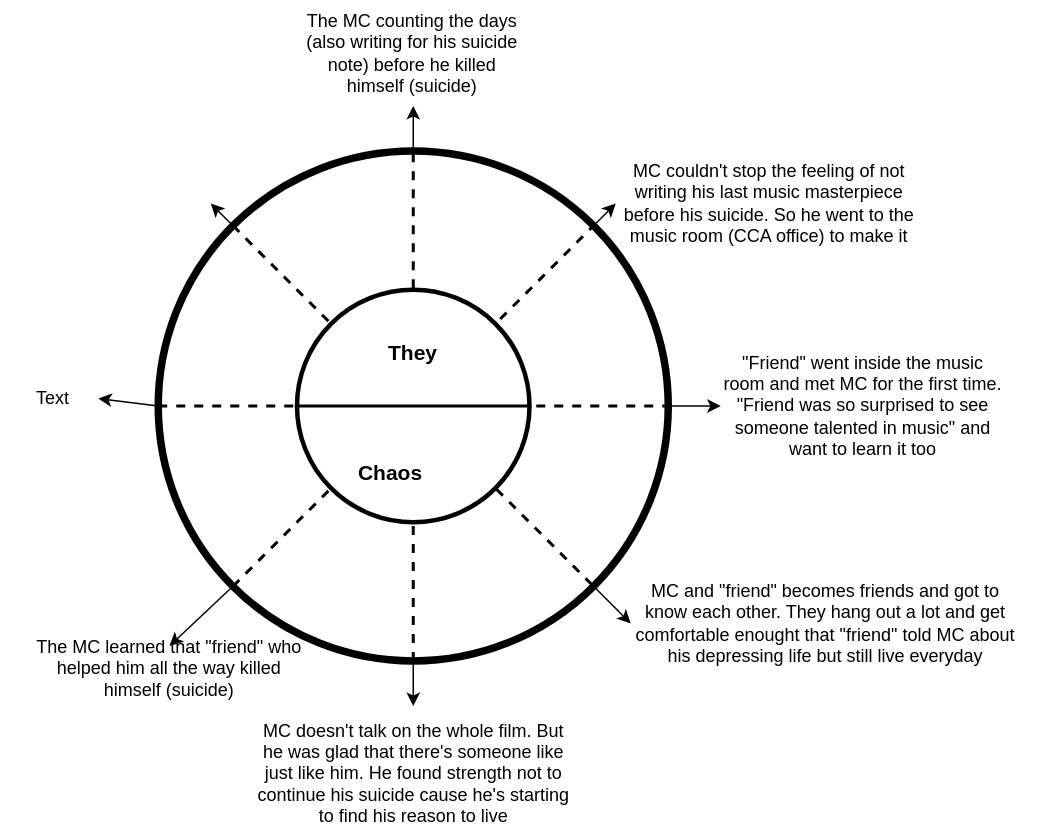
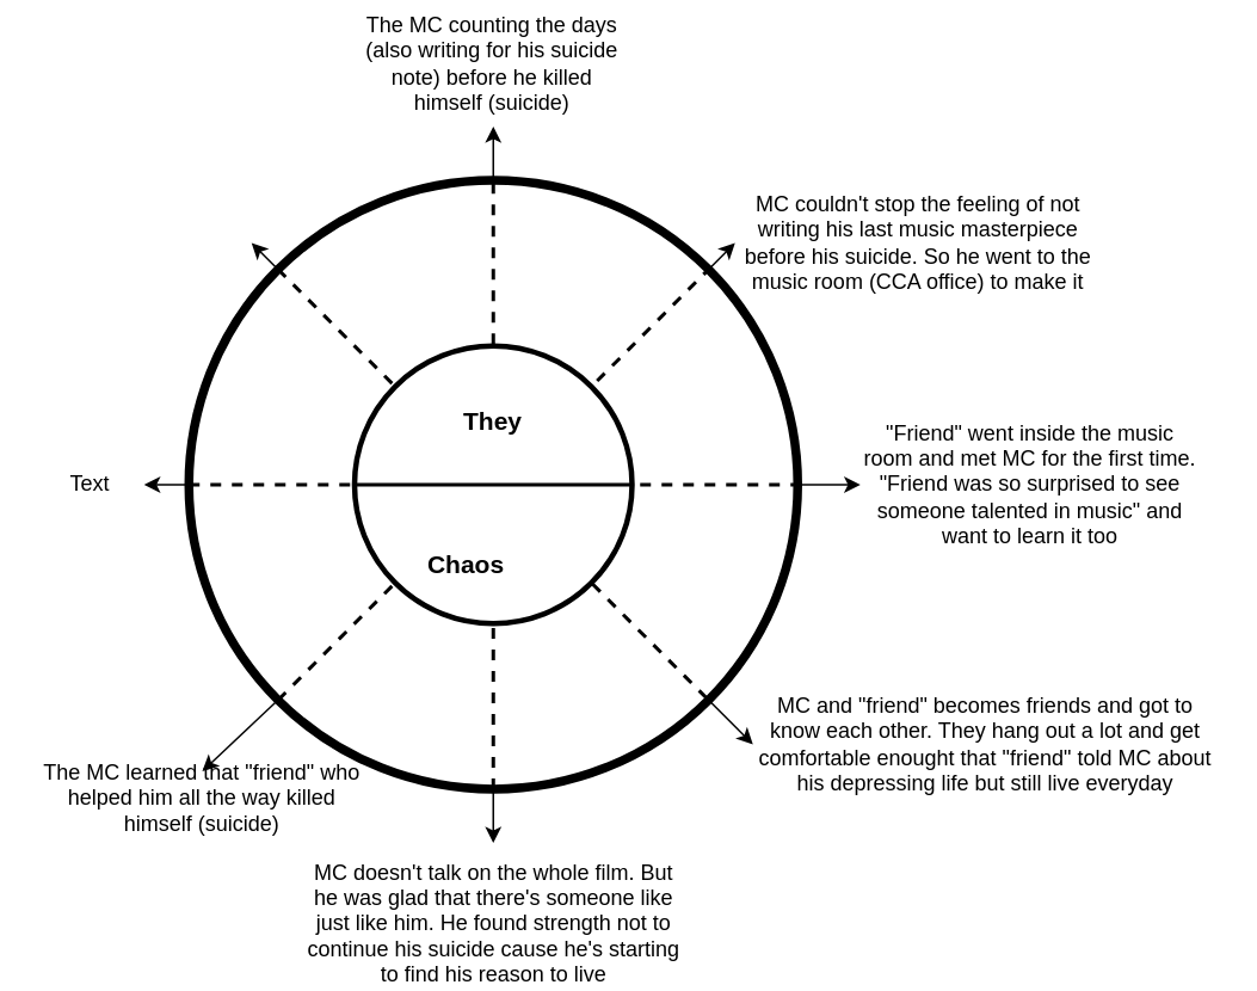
  <mxCell id="0" />
  <mxCell id="1" parent="0" />
  <mxCell id="2" style="edgeStyle=orthogonalEdgeStyle;rounded=0;orthogonalLoop=1;jettySize=auto;html=1;" edge="1" parent="1" source="4"><mxGeometry relative="1" as="geometry"><mxPoint x="275" y="70" as="targetPoint" /></mxGeometry></mxCell>
  <mxCell id="3" style="edgeStyle=orthogonalEdgeStyle;rounded=0;orthogonalLoop=1;jettySize=auto;html=1;exitX=0.5;exitY=1;exitDx=0;exitDy=0;" edge="1" parent="1" source="4"><mxGeometry relative="1" as="geometry"><mxPoint x="275" y="470" as="targetPoint" /></mxGeometry></mxCell>
  <mxCell id="4" value="" style="ellipse;whiteSpace=wrap;html=1;aspect=fixed;strokeWidth=5;" vertex="1" parent="1"><mxGeometry x="105" y="100" width="340" height="340" as="geometry" /></mxCell>
  <mxCell id="5" value="" style="endArrow=none;html=1;rounded=0;entryX=0.5;entryY=0;entryDx=0;entryDy=0;exitX=0.5;exitY=1;exitDx=0;exitDy=0;dashed=1;strokeWidth=2;" edge="1" parent="1" source="11" target="4"><mxGeometry width="50" height="50" relative="1" as="geometry"><mxPoint x="295" y="350" as="sourcePoint" /><mxPoint x="345" y="300" as="targetPoint" /></mxGeometry></mxCell>
  <mxCell id="6" value="" style="endArrow=none;html=1;rounded=0;entryX=1;entryY=0.5;entryDx=0;entryDy=0;exitX=0;exitY=0.5;exitDx=0;exitDy=0;dashed=1;strokeWidth=2;" edge="1" parent="1" source="4" target="4"><mxGeometry width="50" height="50" relative="1" as="geometry"><mxPoint x="285" y="450" as="sourcePoint" /><mxPoint x="285" y="110" as="targetPoint" /></mxGeometry></mxCell>
  <mxCell id="7" value="" style="endArrow=none;html=1;rounded=0;entryX=1;entryY=0;entryDx=0;entryDy=0;exitX=0;exitY=1;exitDx=0;exitDy=0;dashed=1;strokeWidth=2;" edge="1" parent="1" source="4" target="4"><mxGeometry width="50" height="50" relative="1" as="geometry"><mxPoint x="115" y="280" as="sourcePoint" /><mxPoint x="455" y="280" as="targetPoint" /></mxGeometry></mxCell>
  <mxCell id="8" value="" style="endArrow=none;html=1;rounded=0;entryX=1;entryY=1;entryDx=0;entryDy=0;exitX=0;exitY=0;exitDx=0;exitDy=0;dashed=1;strokeWidth=2;" edge="1" parent="1" source="11" target="4"><mxGeometry width="50" height="50" relative="1" as="geometry"><mxPoint x="165" y="400" as="sourcePoint" /><mxPoint x="405" y="160" as="targetPoint" /></mxGeometry></mxCell>
  <mxCell id="9" value="" style="endArrow=none;html=1;rounded=0;entryX=0.5;entryY=0;entryDx=0;entryDy=0;exitX=0.5;exitY=1;exitDx=0;exitDy=0;dashed=1;strokeWidth=2;" edge="1" parent="1" source="4" target="11"><mxGeometry width="50" height="50" relative="1" as="geometry"><mxPoint x="275" y="440" as="sourcePoint" /><mxPoint x="275" y="100" as="targetPoint" /></mxGeometry></mxCell>
  <mxCell id="10" value="" style="endArrow=none;html=1;rounded=0;entryX=1;entryY=1;entryDx=0;entryDy=0;exitX=0;exitY=0;exitDx=0;exitDy=0;dashed=1;strokeWidth=2;" edge="1" parent="1" source="4" target="11"><mxGeometry width="50" height="50" relative="1" as="geometry"><mxPoint x="155" y="150" as="sourcePoint" /><mxPoint x="395" y="390" as="targetPoint" /></mxGeometry></mxCell>
  <mxCell id="11" value="" style="ellipse;whiteSpace=wrap;html=1;aspect=fixed;strokeWidth=3;" vertex="1" parent="1"><mxGeometry x="197.5" y="192.5" width="155" height="155" as="geometry" /></mxCell>
  <mxCell id="12" value="" style="endArrow=none;html=1;rounded=0;exitX=0;exitY=0.5;exitDx=0;exitDy=0;entryX=1;entryY=0.5;entryDx=0;entryDy=0;strokeWidth=2;" edge="1" parent="1" source="11" target="11"><mxGeometry width="50" height="50" relative="1" as="geometry"><mxPoint x="325" y="290" as="sourcePoint" /><mxPoint x="375" y="240" as="targetPoint" /></mxGeometry></mxCell>
  <mxCell id="13" value="&lt;font style=&quot;font-size: 14px;&quot;&gt;&lt;b&gt;They&lt;/b&gt;&lt;/font&gt;" style="text;html=1;strokeColor=none;fillColor=none;align=center;verticalAlign=middle;whiteSpace=wrap;rounded=0;" vertex="1" parent="1"><mxGeometry x="245" y="220" width="60" height="30" as="geometry" /></mxCell>
  <mxCell id="14" value="&lt;font style=&quot;font-size: 14px;&quot;&gt;&lt;b&gt;Chaos&lt;/b&gt;&lt;/font&gt;" style="text;html=1;strokeColor=none;fillColor=none;align=center;verticalAlign=middle;whiteSpace=wrap;rounded=0;" vertex="1" parent="1"><mxGeometry x="230" y="300" width="60" height="30" as="geometry" /></mxCell>
  <mxCell id="15" value="MC couldn't stop the feeling of not writing his last music masterpiece before his suicide. So he went to the music room (CCA office) to make it" style="text;html=1;strokeColor=none;fillColor=none;align=center;verticalAlign=middle;whiteSpace=wrap;rounded=0;" vertex="1" parent="1"><mxGeometry x="410" y="120" width="205" height="30" as="geometry" /></mxCell>
  <mxCell id="16" value="The MC counting the days (also writing for his suicide note) before he killed himself (suicide)" style="text;html=1;strokeColor=none;fillColor=none;align=center;verticalAlign=middle;whiteSpace=wrap;rounded=0;" vertex="1" parent="1"><mxGeometry x="197" y="20" width="155" height="30" as="geometry" /></mxCell>
  <mxCell id="17" value="&quot;Friend&quot; went inside the music room and met MC for the first time. &quot;Friend was so surprised to see someone talented in music&quot; and want to learn it too" style="text;html=1;strokeColor=none;fillColor=none;align=center;verticalAlign=middle;whiteSpace=wrap;rounded=0;" vertex="1" parent="1"><mxGeometry x="480" y="255" width="190" height="30" as="geometry" /></mxCell>
  <mxCell id="18" value="" style="endArrow=classic;html=1;rounded=0;entryX=0;entryY=0.5;entryDx=0;entryDy=0;exitX=1;exitY=0.5;exitDx=0;exitDy=0;" edge="1" parent="1" source="4" target="17"><mxGeometry width="50" height="50" relative="1" as="geometry"><mxPoint x="440" y="300" as="sourcePoint" /><mxPoint x="490" y="250" as="targetPoint" /></mxGeometry></mxCell>
  <mxCell id="19" value="MC and &quot;friend&quot; becomes friends and got to know each other. They hang out a lot and get comfortable enought that &quot;friend&quot; told MC about his depressing life but still live everyday" style="text;html=1;strokeColor=none;fillColor=none;align=center;verticalAlign=middle;whiteSpace=wrap;rounded=0;" vertex="1" parent="1"><mxGeometry x="420" y="400" width="260" height="30" as="geometry" /></mxCell>
  <mxCell id="20" value="" style="endArrow=classic;html=1;rounded=0;entryX=0;entryY=0.5;entryDx=0;entryDy=0;exitX=1;exitY=1;exitDx=0;exitDy=0;" edge="1" parent="1" source="4" target="19"><mxGeometry width="50" height="50" relative="1" as="geometry"><mxPoint x="430" y="410" as="sourcePoint" /><mxPoint x="480" y="360" as="targetPoint" /></mxGeometry></mxCell>
  <mxCell id="21" value="MC doesn't talk on the whole film. But he was glad that there's someone like just like him. He found strength not to continue his suicide cause he's starting to find his reason to live&lt;br&gt;" style="text;html=1;strokeColor=none;fillColor=none;align=center;verticalAlign=middle;whiteSpace=wrap;rounded=0;" vertex="1" parent="1"><mxGeometry x="168" y="500" width="215" height="30" as="geometry" /></mxCell>
  <mxCell id="22" value="The MC learned that &quot;friend&quot; who helped him all the way killed himself (suicide)" style="text;html=1;strokeColor=none;fillColor=none;align=center;verticalAlign=middle;whiteSpace=wrap;rounded=0;" vertex="1" parent="1"><mxGeometry x="20" y="430" width="185" height="30" as="geometry" /></mxCell>
  <mxCell id="23" value="" style="endArrow=classic;html=1;rounded=0;entryX=0.5;entryY=0;entryDx=0;entryDy=0;exitX=0;exitY=1;exitDx=0;exitDy=0;" edge="1" parent="1" source="4" target="22"><mxGeometry width="50" height="50" relative="1" as="geometry"><mxPoint x="140" y="440" as="sourcePoint" /><mxPoint x="190" y="390" as="targetPoint" /></mxGeometry></mxCell>
- <mxCell id="24" value="Text" style="text;html=1;strokeColor=none;fillColor=none;align=center;verticalAlign=middle;whiteSpace=wrap;rounded=0;" vertex="1" parent="1"><mxGeometry x="5" y="250" width="60" height="30" as="geometry" /></mxCell>
+ <mxCell id="24" value="Text" style="text;html=1;strokeColor=none;fillColor=none;align=center;verticalAlign=middle;whiteSpace=wrap;rounded=0;" vertex="1" parent="1"><mxGeometry x="20" y="255" width="60" height="30" as="geometry" /></mxCell>
  <mxCell id="25" value="" style="endArrow=classic;html=1;rounded=0;entryX=1;entryY=0.5;entryDx=0;entryDy=0;exitX=0;exitY=0.5;exitDx=0;exitDy=0;" edge="1" parent="1" source="4" target="24"><mxGeometry width="50" height="50" relative="1" as="geometry"><mxPoint x="140" y="260" as="sourcePoint" /><mxPoint x="190" y="210" as="targetPoint" /></mxGeometry></mxCell>
  <mxCell id="26" value="" style="endArrow=classic;html=1;rounded=0;entryX=1;entryY=0.5;entryDx=0;entryDy=0;exitX=0;exitY=0;exitDx=0;exitDy=0;" edge="1" parent="1" source="4"><mxGeometry width="50" height="50" relative="1" as="geometry"><mxPoint x="90" y="180" as="sourcePoint" /><mxPoint x="140" y="135" as="targetPoint" /></mxGeometry></mxCell>
  <mxCell id="27" value="" style="endArrow=classic;html=1;rounded=0;exitX=1;exitY=0;exitDx=0;exitDy=0;entryX=0;entryY=0.5;entryDx=0;entryDy=0;" edge="1" parent="1" source="4" target="15"><mxGeometry width="50" height="50" relative="1" as="geometry"><mxPoint x="350" y="150" as="sourcePoint" /><mxPoint x="400" y="100" as="targetPoint" /></mxGeometry></mxCell>
